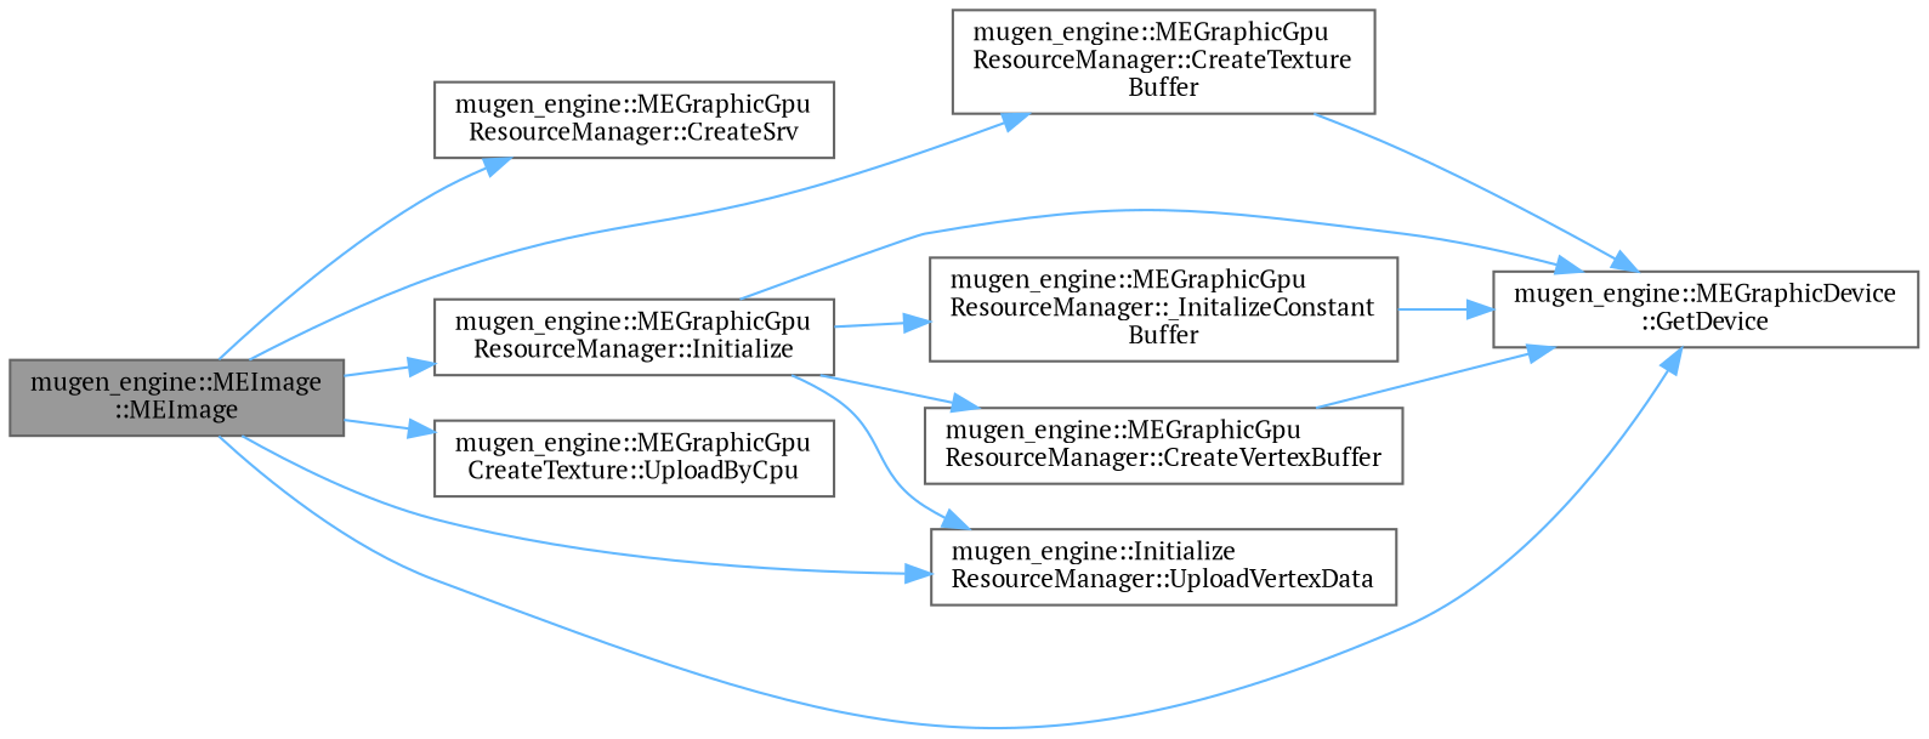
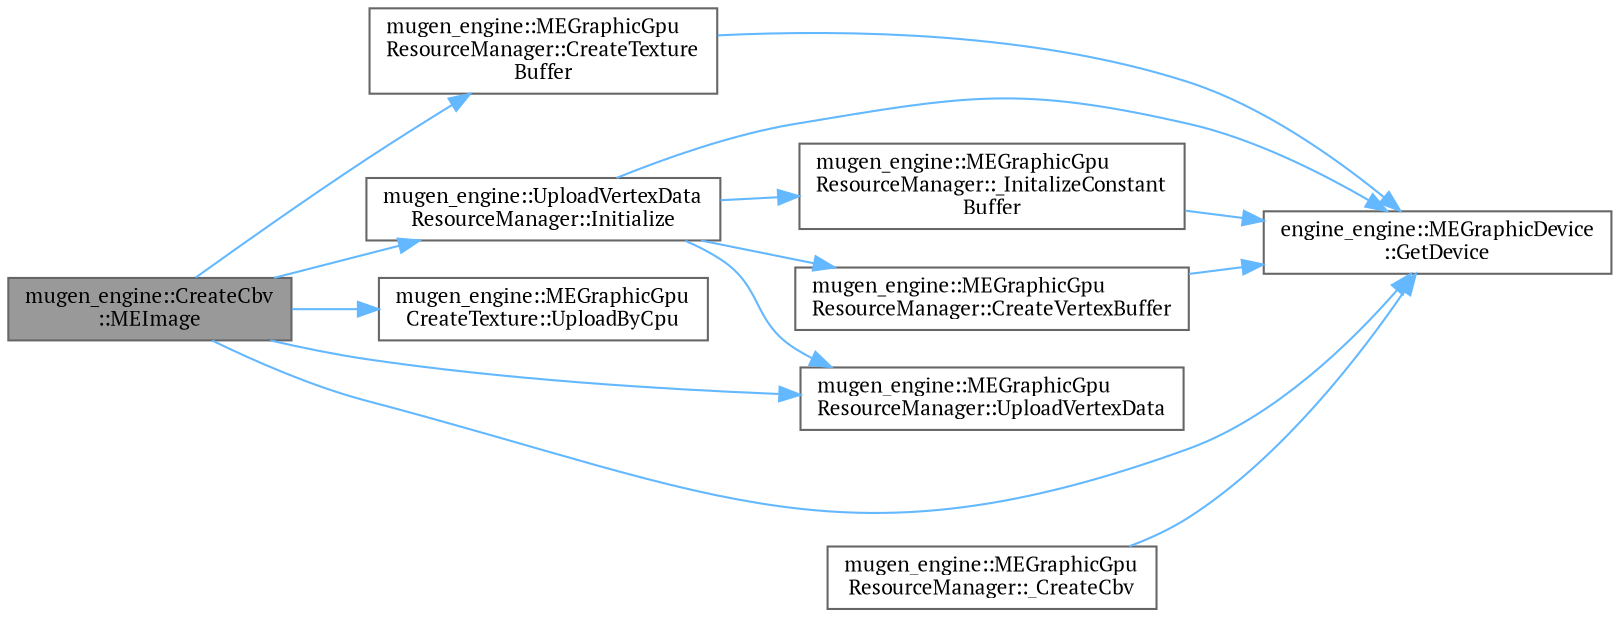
  digraph {
    fontname="PT Serif"
    rankdir=LR
    node [color=grey40 fillcolor=white fontname="PT Serif" fontsize=10 shape=box style=filled]
    edge [color=steelblue1 fontname="PT Serif" fontsize=10 labelfontname=Helvetica labelfontsize=10 style=solid]
-   n1 [color=gray40 fillcolor=grey60 fontcolor=black height=0.2 label="mugen_engine::MEImage\l::MEImage" width=0.4]
-   n2 [height=0.2 label="mugen_engine::MEGraphicGpu\lResourceManager::CreateSrv" width=0.4]
+   n1 [color=gray40 fillcolor=grey60 fontcolor=black height=0.2 label="mugen_engine::CreateCbv\l::MEImage" width=0.4]
    n3 [height=0.2 label="mugen_engine::MEGraphicGpu\lResourceManager::CreateTexture\lBuffer" width=0.4]
-   n4 [height=0.2 label="mugen_engine::MEGraphicGpu\lResourceManager::Initialize" width=0.4]
+   n4 [height=0.2 label="mugen_engine::UploadVertexData\lResourceManager::Initialize" width=0.4]
    n5 [height=0.2 label="mugen_engine::MEGraphicGpu\lCreateTexture::UploadByCpu" width=0.4]
-   n6 [height=0.2 label="mugen_engine::Initialize\lResourceManager::UploadVertexData" width=0.4]
-   n7 [height=0.2 label="mugen_engine::MEGraphicDevice\l::GetDevice" width=0.4]
+   n6 [height=0.2 label="mugen_engine::MEGraphicGpu\lResourceManager::UploadVertexData" width=0.4]
+   n7 [height=0.2 label="engine_engine::MEGraphicDevice\l::GetDevice" width=0.4]
    n8 [height=0.2 label="mugen_engine::MEGraphicGpu\lResourceManager::_InitalizeConstant\lBuffer" width=0.4]
    n9 [height=0.2 label="mugen_engine::MEGraphicGpu\lResourceManager::CreateVertexBuffer" width=0.4]
-   n1 -> n2
+   n10 [height=0.2 label="mugen_engine::MEGraphicGpu\lResourceManager::_CreateCbv" width=0.4]
    n1 -> n3
    n1 -> n4
    n1 -> n5
    n1 -> n6
    n1 -> n7
    n3 -> n7
    n4 -> n6
    n4 -> n7
    n4 -> n8
    n4 -> n9
    n8 -> n7
    n9 -> n7
+   n10 -> n7
  }
